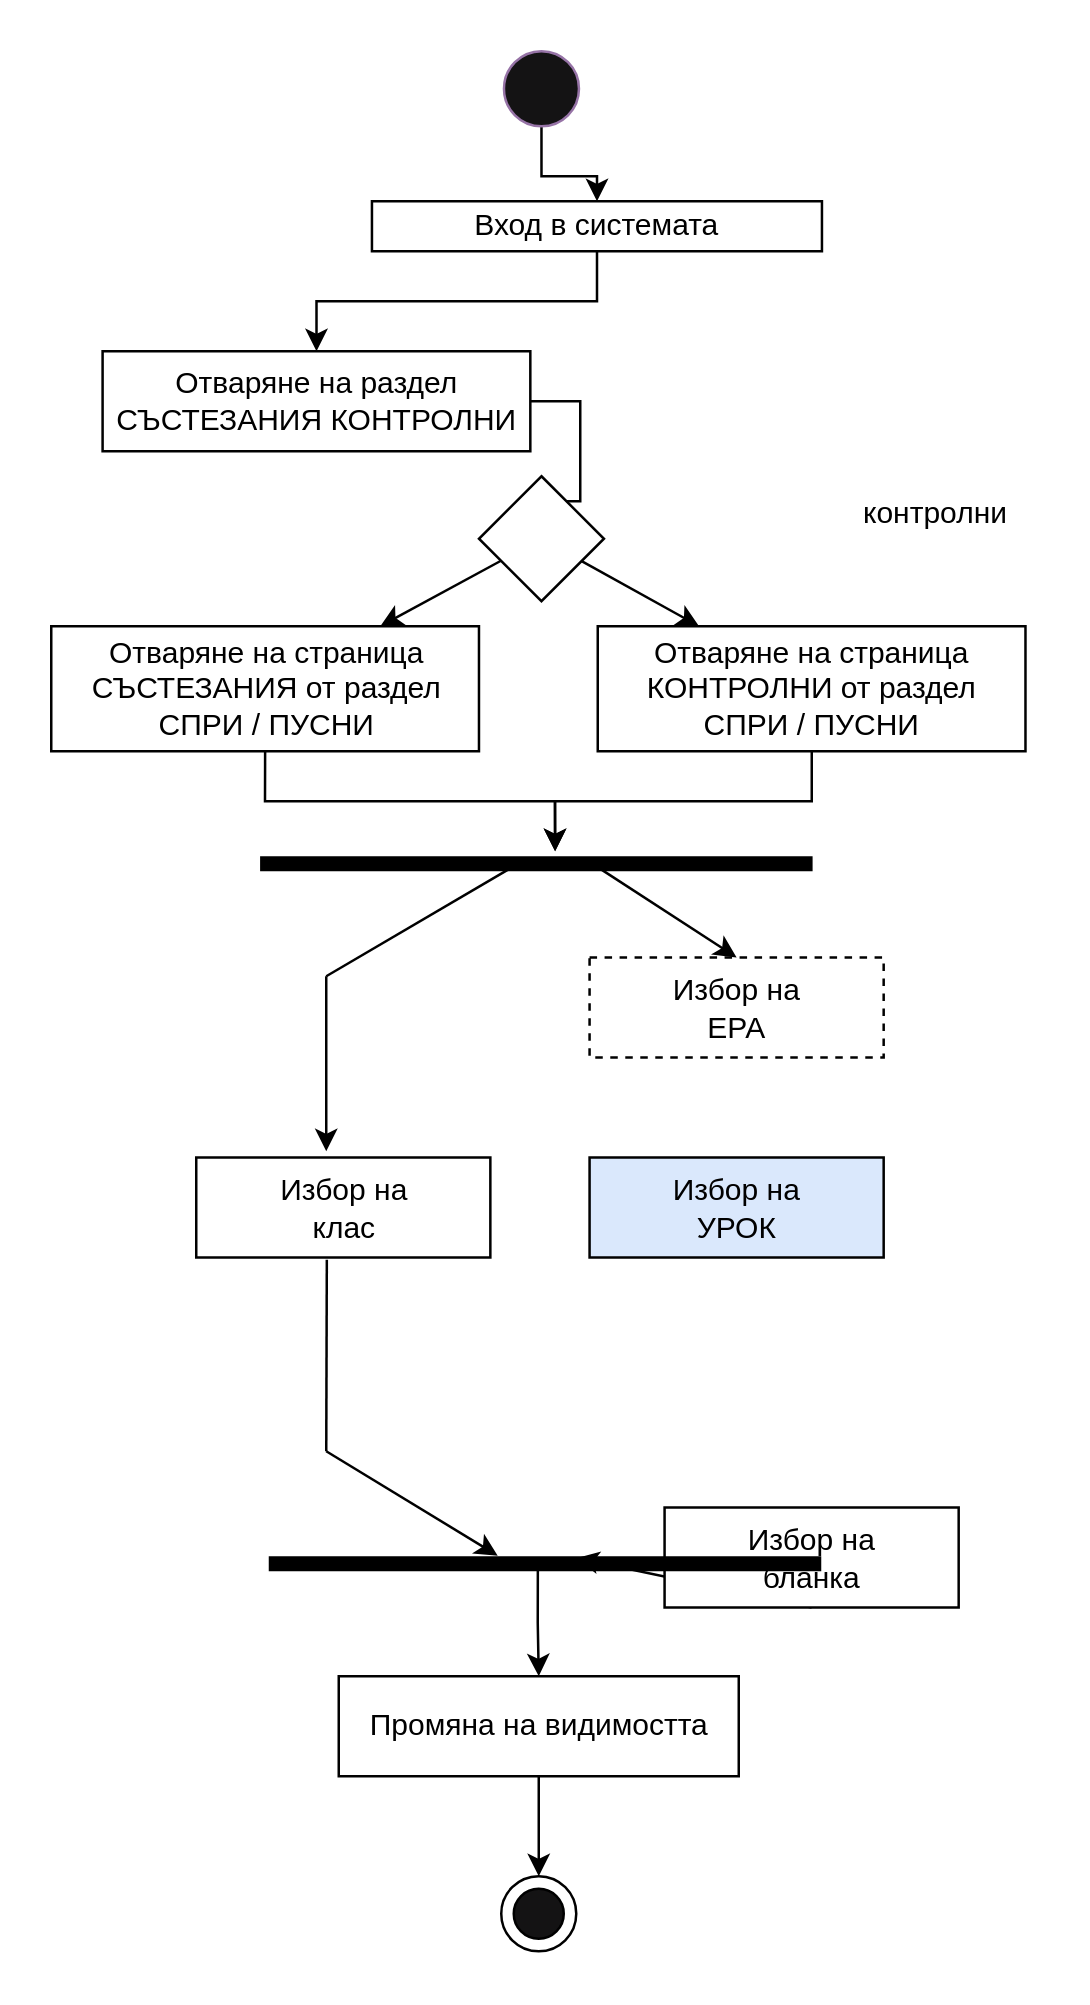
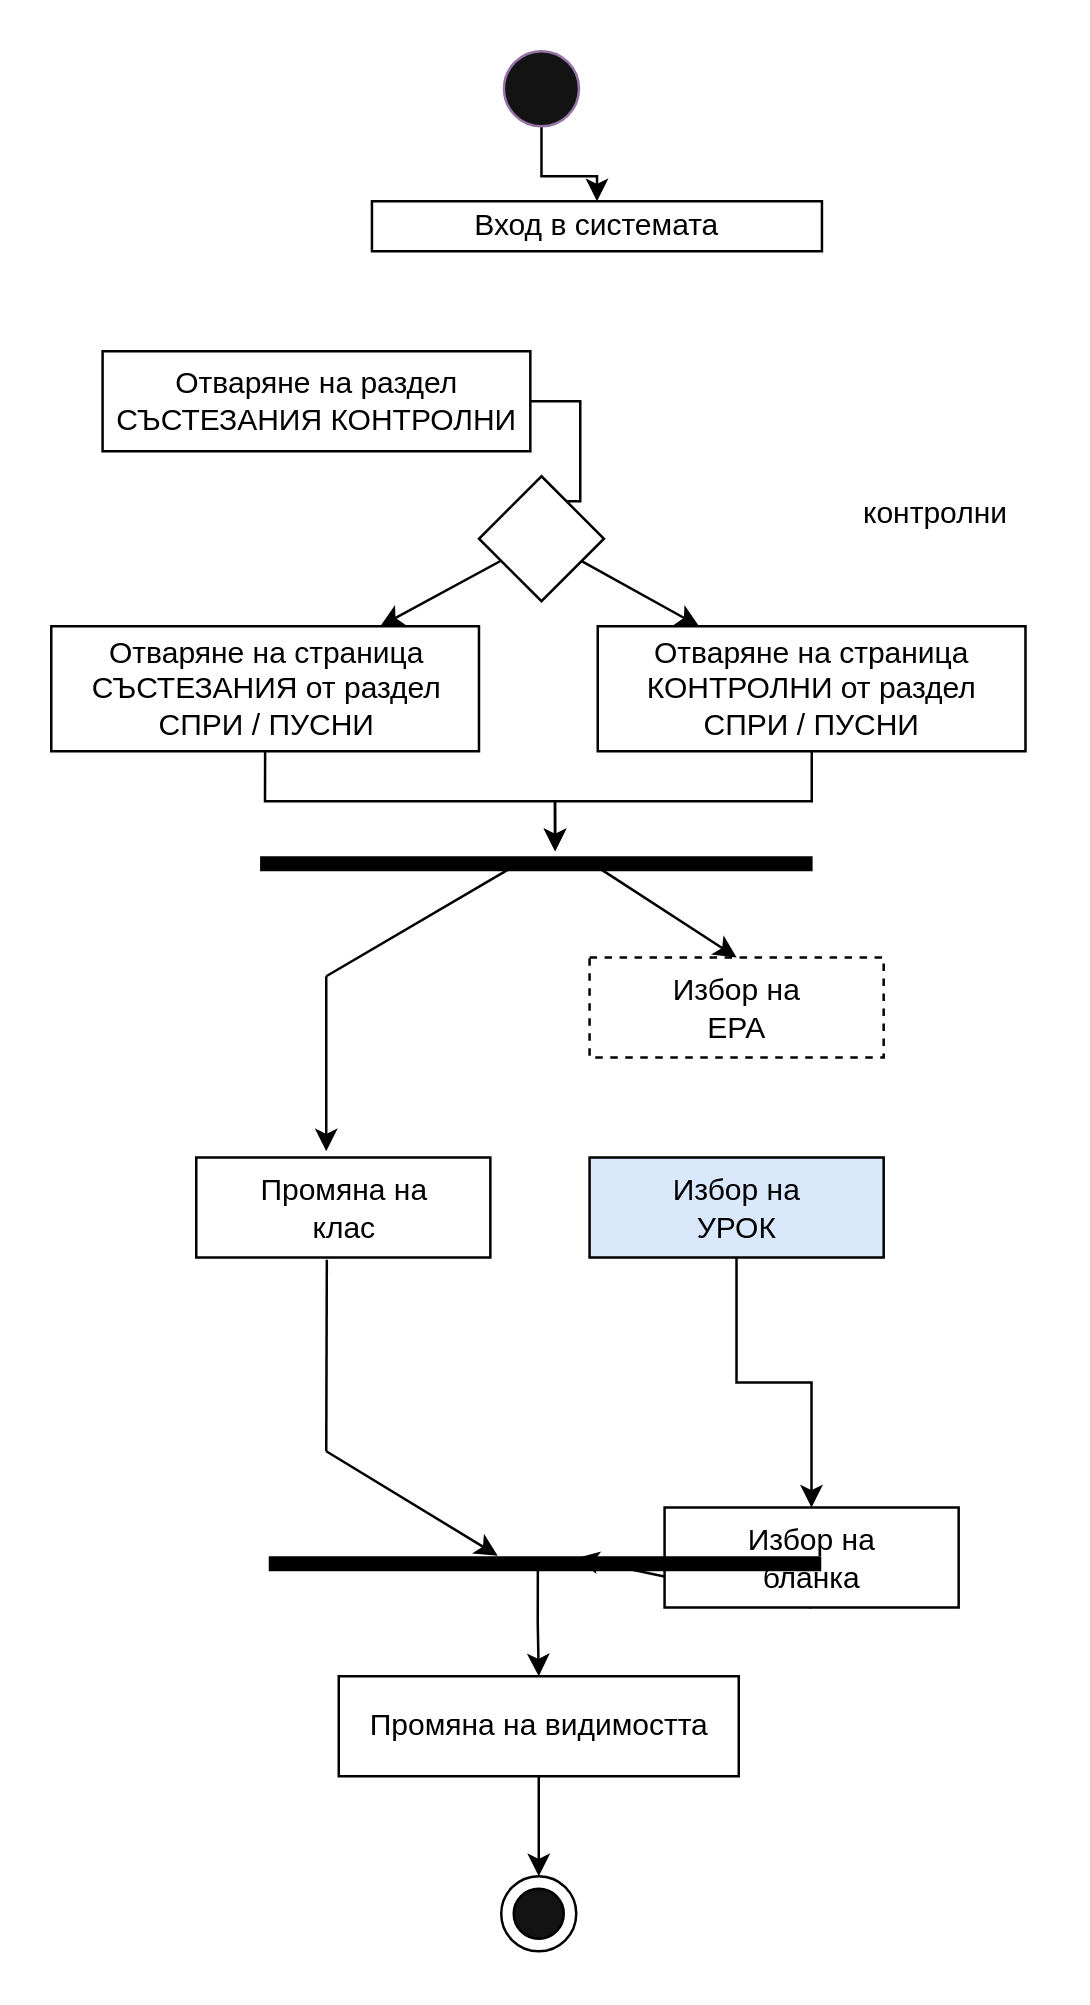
  <mxCell id="0" />
  <mxCell id="1" parent="0" />
  <mxCell id="2" style="edgeStyle=orthogonalEdgeStyle;rounded=0;orthogonalLoop=1;jettySize=auto;html=1;" parent="1" source="3" target="5" edge="1"><mxGeometry relative="1" as="geometry" /></mxCell>
  <mxCell id="3" value="" style="ellipse;html=1;fillColor=#141314;strokeColor=#9673a6;" parent="1" vertex="1"><mxGeometry x="201.09" y="20" width="30" height="30" as="geometry" /></mxCell>
- <mxCell id="4" style="edgeStyle=orthogonalEdgeStyle;rounded=0;orthogonalLoop=1;jettySize=auto;html=1;" parent="1" source="5" target="7" edge="1"><mxGeometry relative="1" as="geometry" /></mxCell>
  <mxCell id="5" value="Вход в системата" style="html=1;dashed=0;whitespace=wrap;" parent="1" vertex="1"><mxGeometry x="148.28" y="80" width="180" height="20" as="geometry" /></mxCell>
  <mxCell id="6" style="edgeStyle=orthogonalEdgeStyle;rounded=0;orthogonalLoop=1;jettySize=auto;html=1;" parent="1" source="7" edge="1"><mxGeometry relative="1" as="geometry"><mxPoint x="216.14" y="190" as="targetPoint" /></mxGeometry></mxCell>
  <mxCell id="7" value="Отваряне на раздел&lt;br&gt;СЪСТЕЗАНИЯ КОНТРОЛНИ" style="html=1;dashed=0;whitespace=wrap;" parent="1" vertex="1"><mxGeometry x="40.54" y="140" width="171.09" height="40" as="geometry" /></mxCell>
  <mxCell id="8" value="Избор на&lt;br&gt;ЕРА" style="html=1;dashed=1;whitespace=wrap;" vertex="1" parent="1"><mxGeometry x="235.33" y="382.5" width="117.64" height="40" as="geometry" /></mxCell>
+ <mxCell id="9" style="edgeStyle=orthogonalEdgeStyle;rounded=0;orthogonalLoop=1;jettySize=auto;html=1;" edge="1" parent="1" source="10" target="27"><mxGeometry relative="1" as="geometry" /></mxCell>
  <mxCell id="10" value="Избор на&lt;br&gt;УРОК" style="html=1;dashed=0;whitespace=wrap;fillColor=#dae8fc;" vertex="1" parent="1"><mxGeometry x="235.33" y="462.5" width="117.64" height="40" as="geometry" /></mxCell>
  <mxCell id="11" style="edgeStyle=orthogonalEdgeStyle;rounded=0;orthogonalLoop=1;jettySize=auto;html=1;entryX=0.5;entryY=0;entryDx=0;entryDy=0;" edge="1" parent="1" source="13" target="14"><mxGeometry relative="1" as="geometry" /></mxCell>
  <mxCell id="12" style="edgeStyle=orthogonalEdgeStyle;rounded=0;orthogonalLoop=1;jettySize=auto;html=1;exitX=0.671;exitY=0.513;exitDx=0;exitDy=0;exitPerimeter=0;" edge="1" parent="1" source="29" target="13"><mxGeometry relative="1" as="geometry" /></mxCell>
  <mxCell id="13" value="Промяна на видимостта" style="html=1;dashed=0;whitespace=wrap;" vertex="1" parent="1"><mxGeometry x="135" y="670" width="160" height="40" as="geometry" /></mxCell>
  <mxCell id="14" value="" style="ellipse;whiteSpace=wrap;html=1;aspect=fixed;" vertex="1" parent="1"><mxGeometry x="200" y="750" width="30" height="30" as="geometry" /></mxCell>
  <mxCell id="15" value="" style="ellipse;whiteSpace=wrap;html=1;aspect=fixed;fillColor=#141314;" vertex="1" parent="1"><mxGeometry x="205" y="755" width="20" height="20" as="geometry" /></mxCell>
  <mxCell id="16" style="rounded=0;orthogonalLoop=1;jettySize=auto;html=1;" edge="1" parent="1" source="18" target="20"><mxGeometry relative="1" as="geometry" /></mxCell>
  <mxCell id="17" style="rounded=0;orthogonalLoop=1;jettySize=auto;html=1;" edge="1" parent="1" source="18" target="22"><mxGeometry relative="1" as="geometry" /></mxCell>
  <mxCell id="18" value="" style="rhombus;whiteSpace=wrap;html=1;" vertex="1" parent="1"><mxGeometry x="191.09" y="190" width="50" height="50" as="geometry" /></mxCell>
  <mxCell id="19" style="rounded=0;orthogonalLoop=1;jettySize=auto;html=1;edgeStyle=orthogonalEdgeStyle;exitX=0.5;exitY=1;exitDx=0;exitDy=0;" edge="1" parent="1" source="20"><mxGeometry relative="1" as="geometry"><mxPoint x="221.54" y="340" as="targetPoint" /><Array as="points"><mxPoint x="105.54" y="320" /><mxPoint x="221.54" y="320" /></Array></mxGeometry></mxCell>
  <mxCell id="20" value="Отваряне на страница&lt;br&gt;СЪСТЕЗАНИЯ от раздел&lt;br&gt;СПРИ / ПУСНИ" style="html=1;dashed=0;whitespace=wrap;" vertex="1" parent="1"><mxGeometry x="20" y="250" width="171.09" height="50" as="geometry" /></mxCell>
  <mxCell id="21" style="edgeStyle=orthogonalEdgeStyle;rounded=0;orthogonalLoop=1;jettySize=auto;html=1;" edge="1" parent="1" source="22"><mxGeometry relative="1" as="geometry"><mxPoint x="221.54" y="340" as="targetPoint" /><Array as="points"><mxPoint x="324.54" y="320" /><mxPoint x="221.54" y="320" /></Array></mxGeometry></mxCell>
  <mxCell id="22" value="Отваряне на страница&lt;br&gt;КОНТРОЛНИ от раздел&lt;br&gt;СПРИ / ПУСНИ" style="html=1;dashed=0;whitespace=wrap;" vertex="1" parent="1"><mxGeometry x="238.6" y="250" width="171.09" height="50" as="geometry" /></mxCell>
  <mxCell id="23" value="контролни" style="text;html=1;strokeColor=none;fillColor=none;align=center;verticalAlign=middle;whiteSpace=wrap;rounded=0;" vertex="1" parent="1"><mxGeometry x="333.6" y="190" width="80" height="30" as="geometry" /></mxCell>
  <mxCell id="24" style="rounded=0;orthogonalLoop=1;jettySize=auto;html=1;entryX=0.5;entryY=0;entryDx=0;entryDy=0;exitX=0.733;exitY=0.39;exitDx=0;exitDy=0;exitPerimeter=0;" edge="1" parent="1" source="25" target="8"><mxGeometry relative="1" as="geometry" /></mxCell>
  <mxCell id="25" value="" style="html=1;points=[];perimeter=orthogonalPerimeter;fillColor=strokeColor;rotation=90;" vertex="1" parent="1"><mxGeometry x="211.54" y="235" width="5" height="220" as="geometry" /></mxCell>
  <mxCell id="26" style="rounded=0;orthogonalLoop=1;jettySize=auto;html=1;entryX=0.043;entryY=0.443;entryDx=0;entryDy=0;entryPerimeter=0;exitX=0.5;exitY=1;exitDx=0;exitDy=0;" edge="1" parent="1" source="27" target="29"><mxGeometry relative="1" as="geometry" /></mxCell>
  <mxCell id="27" value="Избор на&lt;br&gt;бланка" style="html=1;dashed=0;whitespace=wrap;" vertex="1" parent="1"><mxGeometry x="265.33" y="602.5" width="117.64" height="40" as="geometry" /></mxCell>
- <mxCell id="28" value="Избор на&lt;br&gt;клас" style="html=1;dashed=0;whitespace=wrap;" vertex="1" parent="1"><mxGeometry x="78" y="462.5" width="117.64" height="40" as="geometry" /></mxCell>
+ <mxCell id="28" value="Промяна на&lt;br&gt;клас" style="html=1;dashed=0;whitespace=wrap;" vertex="1" parent="1"><mxGeometry x="78" y="462.5" width="117.64" height="40" as="geometry" /></mxCell>
  <mxCell id="29" value="" style="html=1;points=[];perimeter=orthogonalPerimeter;fillColor=strokeColor;rotation=90;" vertex="1" parent="1"><mxGeometry x="215" y="515" width="5" height="220" as="geometry" /></mxCell>
  <mxCell id="30" value="" style="endArrow=none;html=1;rounded=0;entryX=0.62;entryY=0.538;entryDx=0;entryDy=0;entryPerimeter=0;" edge="1" parent="1" target="25"><mxGeometry width="50" height="50" relative="1" as="geometry"><mxPoint x="130" y="390" as="sourcePoint" /><mxPoint x="241.54" y="410" as="targetPoint" /></mxGeometry></mxCell>
  <mxCell id="31" value="" style="endArrow=classic;html=1;rounded=0;" edge="1" parent="1"><mxGeometry width="50" height="50" relative="1" as="geometry"><mxPoint x="130" y="390" as="sourcePoint" /><mxPoint x="130" y="460" as="targetPoint" /></mxGeometry></mxCell>
  <mxCell id="32" value="" style="endArrow=none;html=1;rounded=0;entryX=0.444;entryY=1.023;entryDx=0;entryDy=0;entryPerimeter=0;" edge="1" parent="1" target="28"><mxGeometry width="50" height="50" relative="1" as="geometry"><mxPoint x="130" y="580" as="sourcePoint" /><mxPoint x="277.09" y="510" as="targetPoint" /></mxGeometry></mxCell>
  <mxCell id="33" value="" style="endArrow=classic;html=1;rounded=0;entryX=-0.15;entryY=0.586;entryDx=0;entryDy=0;entryPerimeter=0;" edge="1" parent="1" target="29"><mxGeometry width="50" height="50" relative="1" as="geometry"><mxPoint x="130" y="580" as="sourcePoint" /><mxPoint x="181.54" y="620" as="targetPoint" /></mxGeometry></mxCell>
